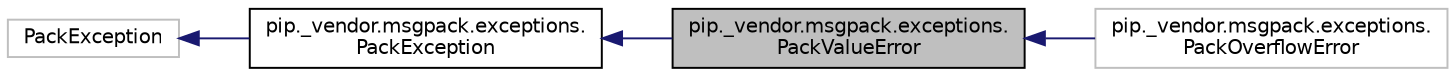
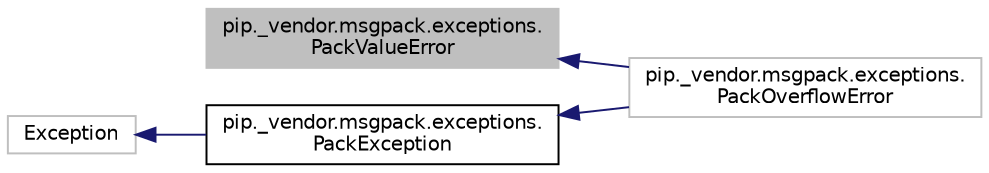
  digraph {
    rankdir=LR
    node [color=black fillcolor=white fontname=Helvetica fontsize=10 shape=record style=filled]
    edge [color=midnightblue dir=back fontname=Helvetica fontsize=10 labelfontname=Helvetica labelfontsize=10 style=solid]
-   n1 [fillcolor=grey75 fontcolor=black height=0.2 label="pip._vendor.msgpack.exceptions.\lPackValueError" width=0.4]
+   n1 [color=grey75 fillcolor=grey75 fontcolor=black height=0.2 label="pip._vendor.msgpack.exceptions.\lPackValueError" width=0.4]
    n2 [color=grey75 height=0.2 label="pip._vendor.msgpack.exceptions.\lPackOverflowError" width=0.4]
    n3 [height=0.2 label="pip._vendor.msgpack.exceptions.\lPackException" width=0.4]
-   n4 [color=grey75 height=0.2 label=PackException width=0.4]
+   n4 [color=grey75 height=0.2 label=Exception width=0.4]
    n1 -> n2
-   n3 -> n1
+   n3 -> n2
    n4 -> n3
  }
